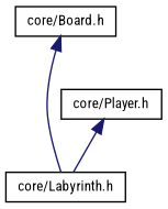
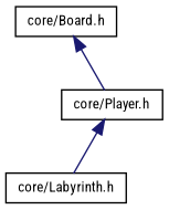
  digraph {
    fontname="Roboto Condensed"
    node [color=black fillcolor=white fontname="Roboto Condensed" fontsize=10 shape=record style=filled]
    edge [color=midnightblue dir=back fontname="Roboto Condensed" fontsize=10 labelfontname=Helvetica labelfontsize=10 style=solid]
    n1 [height=0.2 label="core/Board.h" width=0.4]
    n2 [height=0.2 label="core/Labyrinth.h" width=0.4]
    n3 [height=0.2 label="core/Player.h" width=0.4]
-   n1 -> n2
+   n1 -> n3
    n3 -> n2
  }
